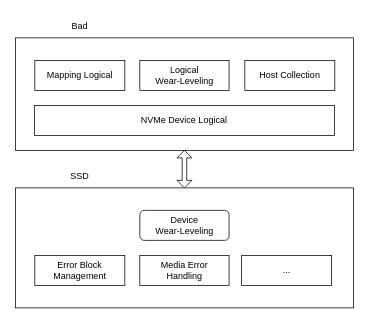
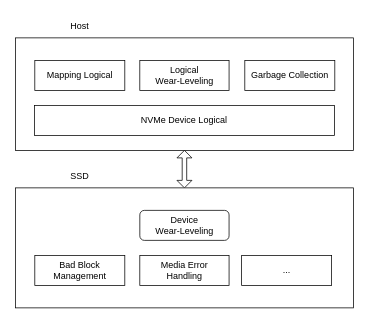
  <mxCell id="0" />
  <mxCell id="1" parent="0" />
  <mxCell id="2" value="" style="rounded=0;whiteSpace=wrap;html=1;" vertex="1" parent="1"><mxGeometry x="20" y="50" width="450.5" height="150" as="geometry" /></mxCell>
  <mxCell id="3" value="Mapping Logical" style="rounded=0;whiteSpace=wrap;html=1;" vertex="1" parent="1"><mxGeometry x="45.75" y="80" width="120" height="40" as="geometry" /></mxCell>
  <mxCell id="4" value="Logical&lt;br&gt;Wear-Leveling" style="rounded=0;whiteSpace=wrap;html=1;" vertex="1" parent="1"><mxGeometry x="185.75" y="80" width="119" height="40" as="geometry" /></mxCell>
- <mxCell id="5" value="Host Collection" style="rounded=0;whiteSpace=wrap;html=1;" vertex="1" parent="1"><mxGeometry x="325.75" y="80" width="120" height="40" as="geometry" /></mxCell>
+ <mxCell id="5" value="Garbage Collection" style="rounded=0;whiteSpace=wrap;html=1;" vertex="1" parent="1"><mxGeometry x="325.75" y="80" width="120" height="40" as="geometry" /></mxCell>
  <mxCell id="6" value="NVMe Device Logical" style="rounded=0;whiteSpace=wrap;html=1;" vertex="1" parent="1"><mxGeometry x="45.25" y="140" width="400" height="40" as="geometry" /></mxCell>
  <mxCell id="7" value="" style="rounded=0;whiteSpace=wrap;html=1;" vertex="1" parent="1"><mxGeometry x="20" y="250" width="450.5" height="160" as="geometry" /></mxCell>
- <mxCell id="8" value="Error Block&lt;br&gt;Management" style="rounded=0;whiteSpace=wrap;html=1;" vertex="1" parent="1"><mxGeometry x="45.75" y="340" width="120" height="40" as="geometry" /></mxCell>
+ <mxCell id="8" value="Bad Block&lt;br&gt;Management" style="rounded=0;whiteSpace=wrap;html=1;" vertex="1" parent="1"><mxGeometry x="45.75" y="340" width="120" height="40" as="geometry" /></mxCell>
  <mxCell id="9" value="Device&lt;br&gt;Wear-Leveling" style="whiteSpace=wrap;html=1;rounded=1;" vertex="1" parent="1"><mxGeometry x="185.75" y="280" width="119" height="40" as="geometry" /></mxCell>
  <mxCell id="10" value="..." style="rounded=0;whiteSpace=wrap;html=1;" vertex="1" parent="1"><mxGeometry x="321.5" y="340" width="120" height="40" as="geometry" /></mxCell>
  <mxCell id="11" value="Media Error&lt;br&gt;Handling" style="rounded=0;whiteSpace=wrap;html=1;" vertex="1" parent="1"><mxGeometry x="185.75" y="340" width="119" height="40" as="geometry" /></mxCell>
  <mxCell id="12" value="SSD" style="text;html=1;strokeColor=none;fillColor=none;align=center;verticalAlign=middle;whiteSpace=wrap;rounded=0;" vertex="1" parent="1"><mxGeometry x="75.75" y="220" width="60" height="30" as="geometry" /></mxCell>
- <mxCell id="13" value="Bad" style="text;html=1;strokeColor=none;fillColor=none;align=center;verticalAlign=middle;whiteSpace=wrap;rounded=0;" vertex="1" parent="1"><mxGeometry x="75.75" y="20" width="60" height="30" as="geometry" /></mxCell>
+ <mxCell id="13" value="Host" style="text;html=1;strokeColor=none;fillColor=none;align=center;verticalAlign=middle;whiteSpace=wrap;rounded=0;" vertex="1" parent="1"><mxGeometry x="75.75" y="20" width="60" height="30" as="geometry" /></mxCell>
  <mxCell id="14" value="" style="shape=doubleArrow;whiteSpace=wrap;html=1;direction=south;" vertex="1" parent="1"><mxGeometry x="235.25" y="200" width="20" height="50" as="geometry" /></mxCell>
